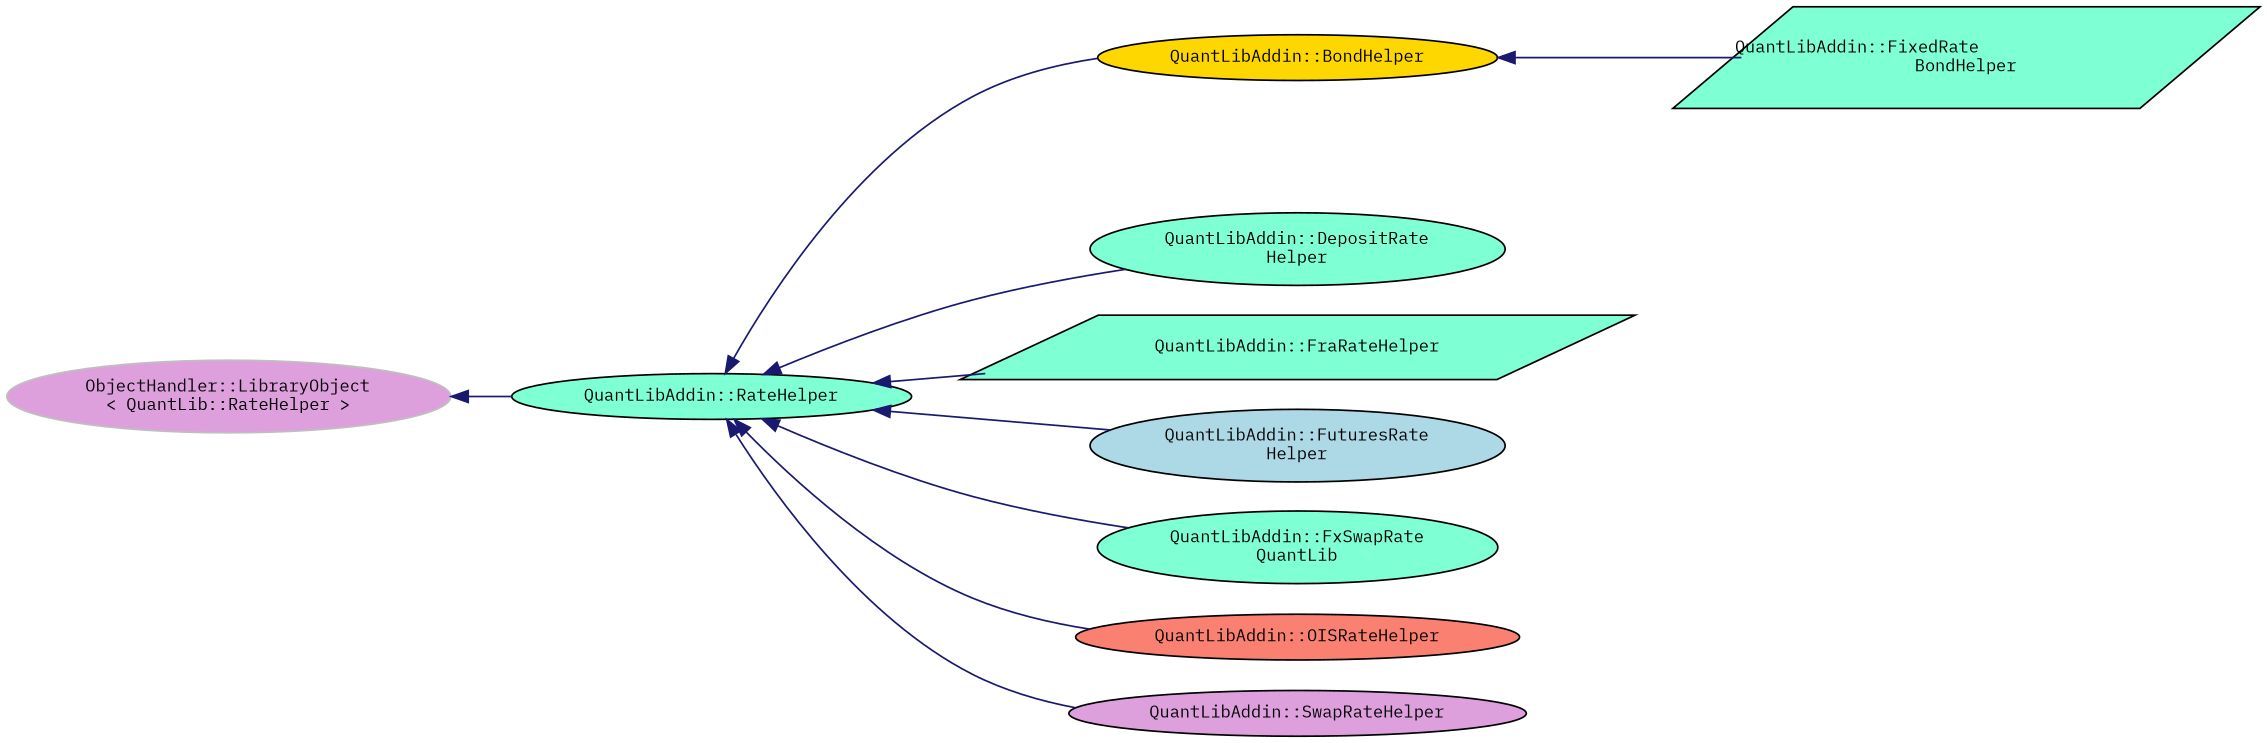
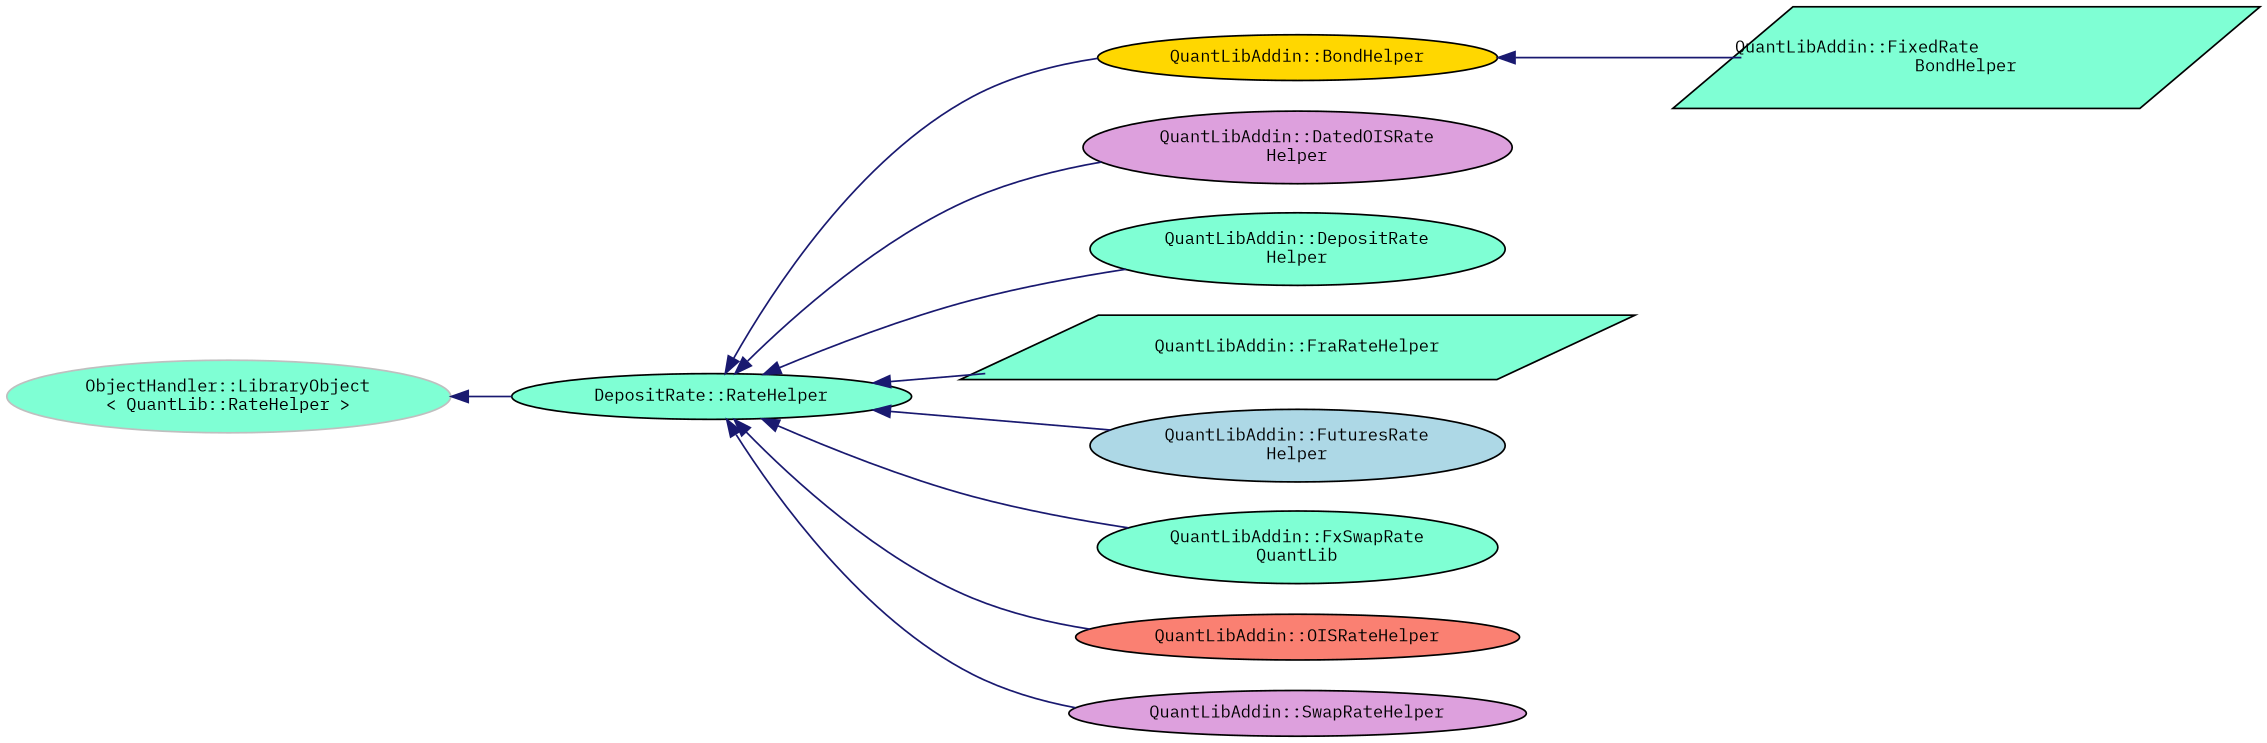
  digraph {
    fontname="IBM Plex Mono"
    rankdir=LR
    node [color=black fillcolor=aquamarine fontname="IBM Plex Mono" fontsize=10 shape=ellipse style=filled]
    edge [color=midnightblue dir=back fontname="IBM Plex Mono" fontsize=10 labelfontname=Helvetica labelfontsize=10 style=solid]
-   n1 [fontcolor=black height=0.2 label="QuantLibAddin::RateHelper" width=0.4]
+   n1 [fontcolor=black height=0.2 label="DepositRate::RateHelper" width=0.4]
    n2 [fillcolor=gold height=0.2 label="QuantLibAddin::BondHelper" width=0.4]
+   n3 [fillcolor=plum height=0.2 label="QuantLibAddin::DatedOISRate\lHelper" width=0.4]
    n4 [height=0.2 label="QuantLibAddin::DepositRate\lHelper" width=0.4]
    n5 [height=0.2 label="QuantLibAddin::FraRateHelper" shape=parallelogram width=0.4]
    n6 [fillcolor=lightblue height=0.2 label="QuantLibAddin::FuturesRate\lHelper" width=0.4]
    n7 [height=0.2 label="QuantLibAddin::FxSwapRate\lQuantLib" width=0.4]
    n8 [fillcolor=salmon height=0.2 label="QuantLibAddin::OISRateHelper" width=0.4]
    n9 [fillcolor=plum height=0.2 label="QuantLibAddin::SwapRateHelper" width=0.4]
    n10 [height=0.2 label="QuantLibAddin::FixedRate\lBondHelper" shape=parallelogram width=0.4]
-   n11 [color=grey75 fillcolor=plum height=0.2 label="ObjectHandler::LibraryObject\l\< QuantLib::RateHelper \>" width=0.4]
+   n11 [color=grey75 height=0.2 label="ObjectHandler::LibraryObject\l\< QuantLib::RateHelper \>" width=0.4]
    n1 -> n2
+   n1 -> n3
    n1 -> n4
    n1 -> n5
    n1 -> n6
    n1 -> n7
    n1 -> n8
    n1 -> n9
    n2 -> n10
    n11 -> n1
  }
